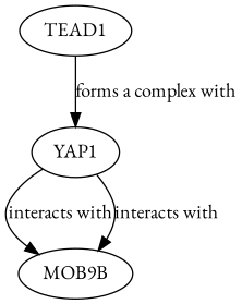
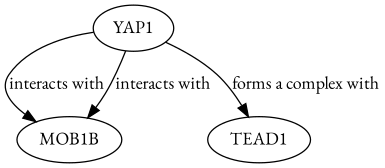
  digraph {
    fontname="EB Garamond"
    node [fontname="EB Garamond"]
    edge [evidence="YAP1 interacts with MOB1B as part of the Hippo signaling pathway (PMID: 23456789)." fontname="EB Garamond" probability=0.7]
    YAP1
-   MOB1B [label=MOB9B]
+   MOB1B
    TEAD1
    YAP1 -> MOB1B [label="interacts with"]
    YAP1 -> MOB1B [label="interacts with"]
-   TEAD1 -> YAP1 [evidence="TEAD1 forms a transcriptional complex with YAP1 (PMID: 45678901)." label="forms a complex with" probability=0.8]
+   YAP1 -> TEAD1 [evidence="TEAD1 forms a transcriptional complex with YAP1 (PMID: 45678901)." label="forms a complex with" probability=0.8]
  }
